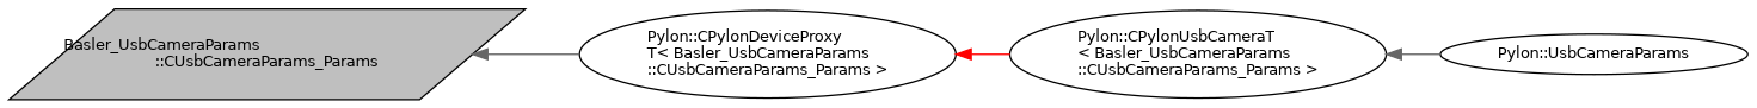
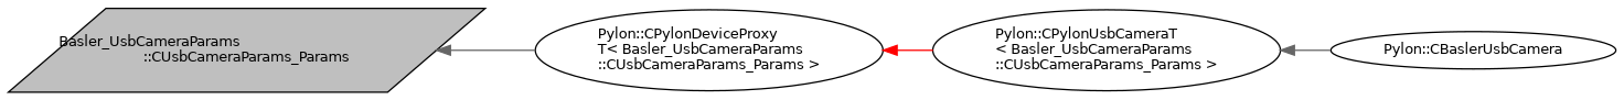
  digraph {
    rankdir=LR
    node [color=black fillcolor=white fontname=Helvetica fontsize=10 shape=ellipse style=filled]
    edge [color=gray40 dir=back fontname=Helvetica fontsize=10 labelfontname=Helvetica labelfontsize=10 style=solid]
    n1 [fillcolor=grey75 fontcolor=black height=0.2 label="Basler_UsbCameraParams\l::CUsbCameraParams_Params" shape=parallelogram width=0.4]
    n2 [height=0.2 label="Pylon::CPylonDeviceProxy\lT\< Basler_UsbCameraParams\l::CUsbCameraParams_Params \>" width=0.4]
    n3 [height=0.2 label="Pylon::CPylonUsbCameraT\l\< Basler_UsbCameraParams\l::CUsbCameraParams_Params \>" width=0.4]
-   n4 [height=0.2 label="Pylon::UsbCameraParams" width=0.4]
+   n4 [height=0.2 label="Pylon::CBaslerUsbCamera" width=0.4]
    n1 -> n2
    n2 -> n3 [color=red]
    n3 -> n4
  }
